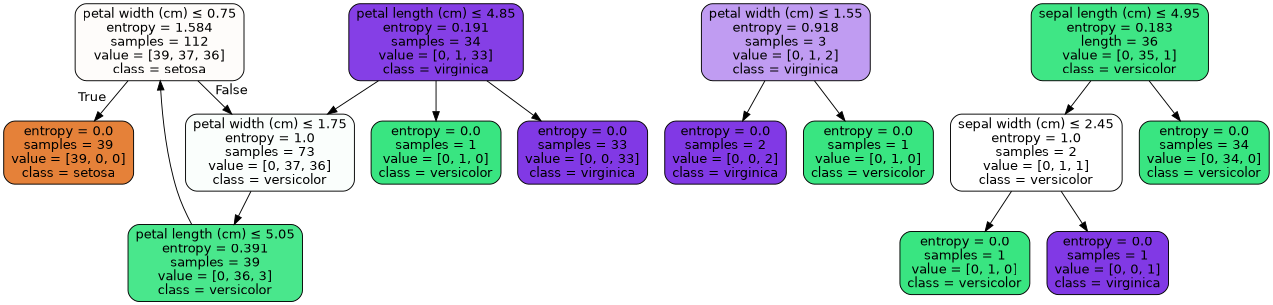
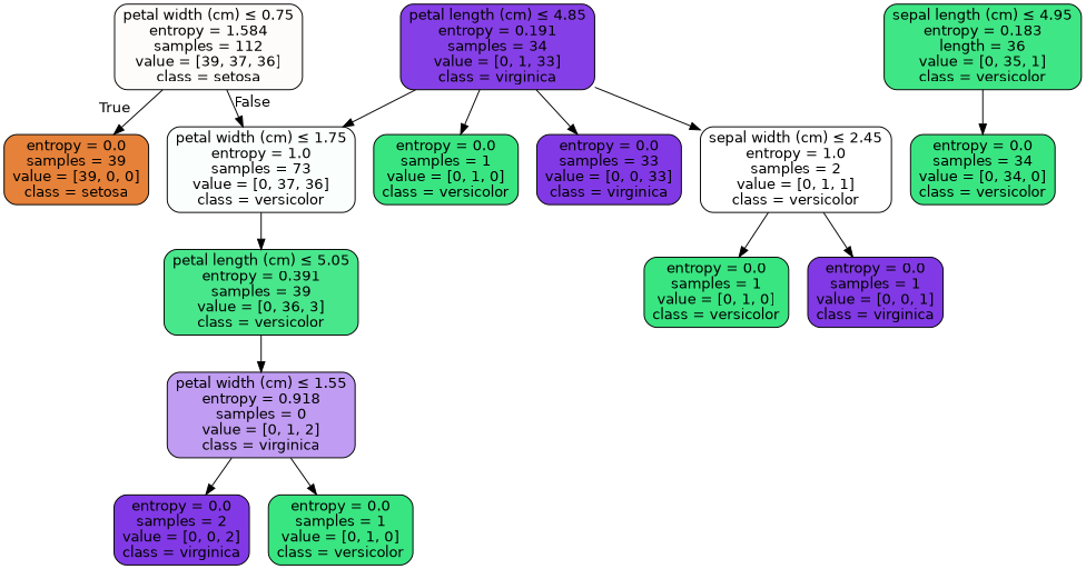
  digraph {
    node [color=black fillcolor="#39e581" fontname=helvetica shape=box style="filled, rounded"]
    edge [fontname=helvetica]
    n1 [fillcolor="#fefcfa" label=<petal width (cm) &le; 0.75<br/>entropy = 1.584<br/>samples = 112<br/>value = [39, 37, 36]<br/>class = setosa>]
    n2 [fillcolor="#e58139" label=<entropy = 0.0<br/>samples = 39<br/>value = [39, 0, 0]<br/>class = setosa>]
    n3 [fillcolor="#fafefc" label=<petal width (cm) &le; 1.75<br/>entropy = 1.0<br/>samples = 73<br/>value = [0, 37, 36]<br/>class = versicolor>]
    n4 [fillcolor="#49e78c" label=<petal length (cm) &le; 5.05<br/>entropy = 0.391<br/>samples = 39<br/>value = [0, 36, 3]<br/>class = versicolor>]
-   n5 [fillcolor="#c09cf2" label=<petal width (cm) &le; 1.55<br/>entropy = 0.918<br/>samples = 3<br/>value = [0, 1, 2]<br/>class = virginica>]
+   n5 [fillcolor="#c09cf2" label=<petal width (cm) &le; 1.55<br/>entropy = 0.918<br/>samples = 0<br/>value = [0, 1, 2]<br/>class = virginica>]
    n6 [fillcolor="#853fe6" label=<petal length (cm) &le; 4.85<br/>entropy = 0.191<br/>samples = 34<br/>value = [0, 1, 33]<br/>class = virginica>]
    n7 [label=<entropy = 0.0<br/>samples = 1<br/>value = [0, 1, 0]<br/>class = versicolor>]
    n8 [fillcolor="#8139e5" label=<entropy = 0.0<br/>samples = 33<br/>value = [0, 0, 33]<br/>class = virginica>]
    n9 [fillcolor="#3fe685" label=<sepal length (cm) &le; 4.95<br/>entropy = 0.183<br/>length = 36<br/>value = [0, 35, 1]<br/>class = versicolor>]
    n10 [fillcolor="#ffffff" label=<sepal width (cm) &le; 2.45<br/>entropy = 1.0<br/>samples = 2<br/>value = [0, 1, 1]<br/>class = versicolor>]
    n11 [label=<entropy = 0.0<br/>samples = 34<br/>value = [0, 34, 0]<br/>class = versicolor>]
    n12 [fillcolor="#8139e5" label=<entropy = 0.0<br/>samples = 2<br/>value = [0, 0, 2]<br/>class = virginica>]
    n13 [label=<entropy = 0.0<br/>samples = 1<br/>value = [0, 1, 0]<br/>class = versicolor>]
    n14 [label=<entropy = 0.0<br/>samples = 1<br/>value = [0, 1, 0]<br/>class = versicolor>]
    n15 [fillcolor="#8139e5" label=<entropy = 0.0<br/>samples = 1<br/>value = [0, 0, 1]<br/>class = virginica>]
    n1 -> n2 [headlabel=True labelangle=45 labeldistance=2.5]
    n1 -> n3 [headlabel=False labelangle=-45 labeldistance=2.5]
    n3 -> n4
-   n4 -> n1
+   n4 -> n5
    n5 -> n12
    n5 -> n13
    n6 -> n3
    n6 -> n7
    n6 -> n8
-   n9 -> n10
+   n6 -> n10
    n9 -> n11
    n10 -> n14
    n10 -> n15
  }
